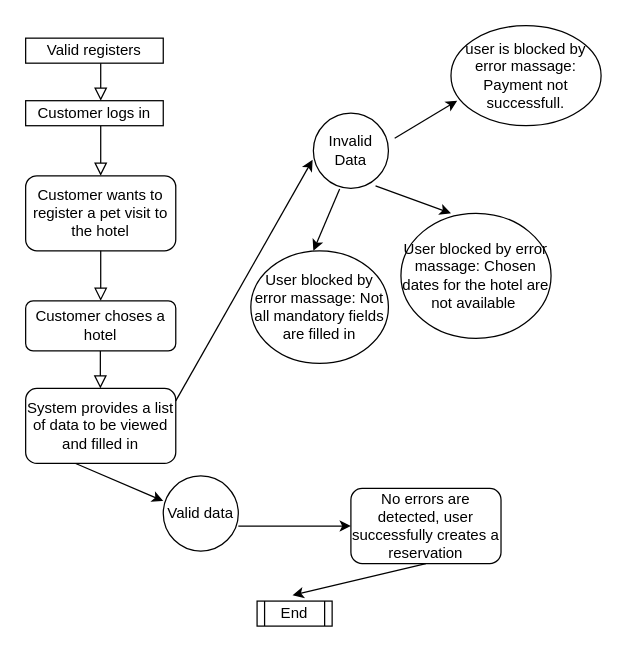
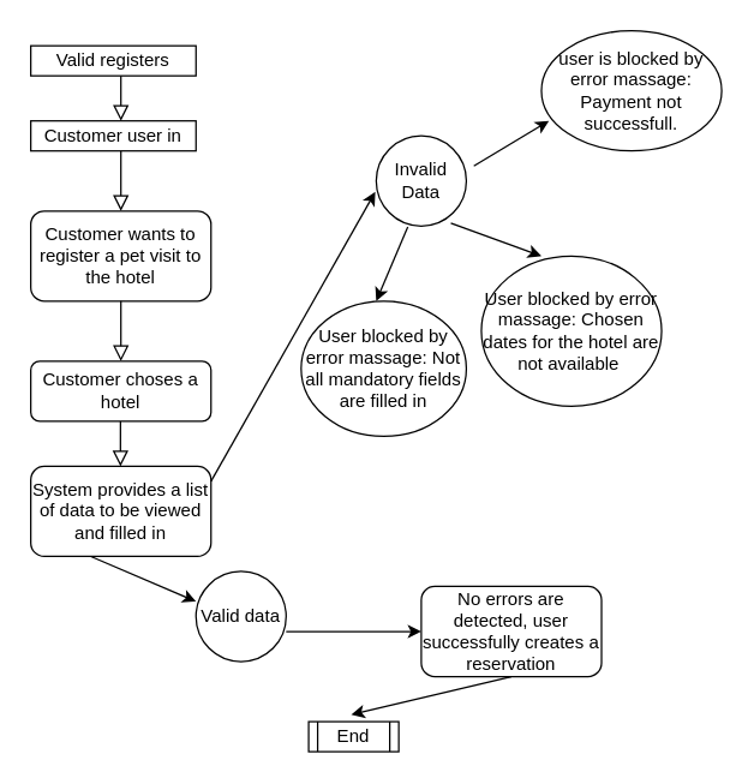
  <mxCell id="0" />
  <mxCell id="1" parent="0" />
  <mxCell id="2" value="" style="rounded=0;html=1;jettySize=auto;orthogonalLoop=1;fontSize=11;endArrow=block;endFill=0;endSize=8;strokeWidth=1;shadow=0;labelBackgroundColor=none;edgeStyle=orthogonalEdgeStyle;" parent="1" edge="1"><mxGeometry relative="1" as="geometry"><mxPoint x="80" y="100" as="sourcePoint" /><mxPoint x="80" y="140" as="targetPoint" /><Array as="points"><mxPoint x="80" y="140" /><mxPoint x="80" y="140" /></Array></mxGeometry></mxCell>
  <mxCell id="3" value="&lt;span&gt;Valid registers&lt;/span&gt;" style="rounded=0;whiteSpace=wrap;html=1;" vertex="1" parent="1"><mxGeometry x="20" y="30" width="110" height="20" as="geometry" /></mxCell>
- <mxCell id="4" value="Customer logs in" style="rounded=0;whiteSpace=wrap;html=1;" vertex="1" parent="1"><mxGeometry x="20" y="80" width="110" height="20" as="geometry" /></mxCell>
+ <mxCell id="4" value="Customer user in" style="rounded=0;whiteSpace=wrap;html=1;" vertex="1" parent="1"><mxGeometry x="20" y="80" width="110" height="20" as="geometry" /></mxCell>
  <mxCell id="5" value="" style="rounded=0;html=1;jettySize=auto;orthogonalLoop=1;fontSize=11;endArrow=block;endFill=0;endSize=8;strokeWidth=1;shadow=0;labelBackgroundColor=none;edgeStyle=orthogonalEdgeStyle;" edge="1" parent="1"><mxGeometry relative="1" as="geometry"><mxPoint x="80" y="50" as="sourcePoint" /><mxPoint x="80" y="80" as="targetPoint" /></mxGeometry></mxCell>
  <mxCell id="6" value="Customer wants to register a pet visit to the hotel" style="rounded=1;whiteSpace=wrap;html=1;" vertex="1" parent="1"><mxGeometry x="20" y="140" width="120" height="60" as="geometry" /></mxCell>
  <mxCell id="7" value="" style="rounded=0;html=1;jettySize=auto;orthogonalLoop=1;fontSize=11;endArrow=block;endFill=0;endSize=8;strokeWidth=1;shadow=0;labelBackgroundColor=none;edgeStyle=orthogonalEdgeStyle;" edge="1" parent="1"><mxGeometry relative="1" as="geometry"><mxPoint x="79.72" y="200" as="sourcePoint" /><mxPoint x="80" y="240" as="targetPoint" /><Array as="points"><mxPoint x="79.72" y="240" /><mxPoint x="79.72" y="240" /></Array></mxGeometry></mxCell>
  <mxCell id="8" value="Customer choses a hotel" style="rounded=1;whiteSpace=wrap;html=1;" vertex="1" parent="1"><mxGeometry x="20" y="240" width="120" height="40" as="geometry" /></mxCell>
  <mxCell id="9" value="" style="rounded=0;html=1;jettySize=auto;orthogonalLoop=1;fontSize=11;endArrow=block;endFill=0;endSize=8;strokeWidth=1;shadow=0;labelBackgroundColor=none;edgeStyle=orthogonalEdgeStyle;" edge="1" parent="1" target="10"><mxGeometry relative="1" as="geometry"><mxPoint x="79.72" y="280" as="sourcePoint" /><mxPoint x="80" y="330" as="targetPoint" /><Array as="points"><mxPoint x="79.72" y="300" /></Array></mxGeometry></mxCell>
  <mxCell id="10" value="System provides a list of data to be viewed and filled in" style="rounded=1;whiteSpace=wrap;html=1;" vertex="1" parent="1"><mxGeometry x="20" y="310" width="120" height="60" as="geometry" /></mxCell>
  <mxCell id="11" value="Invalid Data" style="ellipse;whiteSpace=wrap;html=1;aspect=fixed;" vertex="1" parent="1"><mxGeometry x="250" y="90" width="60" height="60" as="geometry" /></mxCell>
  <mxCell id="12" value="" style="endArrow=classic;html=1;rounded=0;entryX=-0.01;entryY=0.62;entryDx=0;entryDy=0;entryPerimeter=0;" edge="1" parent="1" target="11"><mxGeometry width="50" height="50" relative="1" as="geometry"><mxPoint x="140" y="320" as="sourcePoint" /><mxPoint x="190" y="270" as="targetPoint" /></mxGeometry></mxCell>
  <mxCell id="13" value="" style="endArrow=classic;html=1;rounded=0;exitX=0.35;exitY=1.011;exitDx=0;exitDy=0;exitPerimeter=0;" edge="1" parent="1" source="11"><mxGeometry width="50" height="50" relative="1" as="geometry"><mxPoint x="274" y="180" as="sourcePoint" /><mxPoint x="250" y="200" as="targetPoint" /></mxGeometry></mxCell>
  <mxCell id="14" value="" style="endArrow=classic;html=1;rounded=0;exitX=0.828;exitY=0.967;exitDx=0;exitDy=0;exitPerimeter=0;" edge="1" parent="1" source="11"><mxGeometry width="50" height="50" relative="1" as="geometry"><mxPoint x="330" y="180" as="sourcePoint" /><mxPoint x="360" y="170" as="targetPoint" /></mxGeometry></mxCell>
  <mxCell id="15" value="User blocked by error massage: Not all mandatory fields are filled in" style="ellipse;whiteSpace=wrap;html=1;" vertex="1" parent="1"><mxGeometry x="200" y="200" width="110" height="90" as="geometry" /></mxCell>
  <mxCell id="16" value="User blocked by error massage: Chosen dates for the hotel are not available&amp;nbsp;" style="ellipse;whiteSpace=wrap;html=1;" vertex="1" parent="1"><mxGeometry x="320" y="170" width="120" height="100" as="geometry" /></mxCell>
  <mxCell id="17" value="Valid data" style="ellipse;whiteSpace=wrap;html=1;aspect=fixed;" vertex="1" parent="1"><mxGeometry x="130" y="380" width="60" height="60" as="geometry" /></mxCell>
  <mxCell id="18" value="" style="endArrow=classic;html=1;rounded=0;" edge="1" parent="1"><mxGeometry width="50" height="50" relative="1" as="geometry"><mxPoint x="60" y="370" as="sourcePoint" /><mxPoint x="130" y="400" as="targetPoint" /></mxGeometry></mxCell>
  <mxCell id="19" value="" style="endArrow=classic;html=1;rounded=0;" edge="1" parent="1"><mxGeometry width="50" height="50" relative="1" as="geometry"><mxPoint x="190" y="420" as="sourcePoint" /><mxPoint x="280" y="420" as="targetPoint" /></mxGeometry></mxCell>
  <mxCell id="20" value="No errors are detected, user successfully creates a reservation" style="rounded=1;whiteSpace=wrap;html=1;" vertex="1" parent="1"><mxGeometry x="280" y="390" width="120" height="60" as="geometry" /></mxCell>
  <mxCell id="21" value="" style="endArrow=classic;html=1;rounded=0;" edge="1" parent="1"><mxGeometry width="50" height="50" relative="1" as="geometry"><mxPoint x="315" y="110" as="sourcePoint" /><mxPoint x="365" y="80" as="targetPoint" /></mxGeometry></mxCell>
  <mxCell id="22" value="user is blocked by error massage: Payment not successfull." style="ellipse;whiteSpace=wrap;html=1;" vertex="1" parent="1"><mxGeometry x="360" width="120" height="80" as="geometry" y="20" /></mxCell>
  <mxCell id="23" value="End" style="shape=process;whiteSpace=wrap;html=1;backgroundOutline=1;" vertex="1" parent="1"><mxGeometry x="205" y="480" width="60" height="20" as="geometry" /></mxCell>
  <mxCell id="24" value="" style="endArrow=classic;html=1;rounded=0;entryX=0.472;entryY=-0.233;entryDx=0;entryDy=0;entryPerimeter=0;" edge="1" parent="1" target="23"><mxGeometry width="50" height="50" relative="1" as="geometry"><mxPoint x="340" y="450" as="sourcePoint" /><mxPoint x="380" y="500" as="targetPoint" /></mxGeometry></mxCell>
